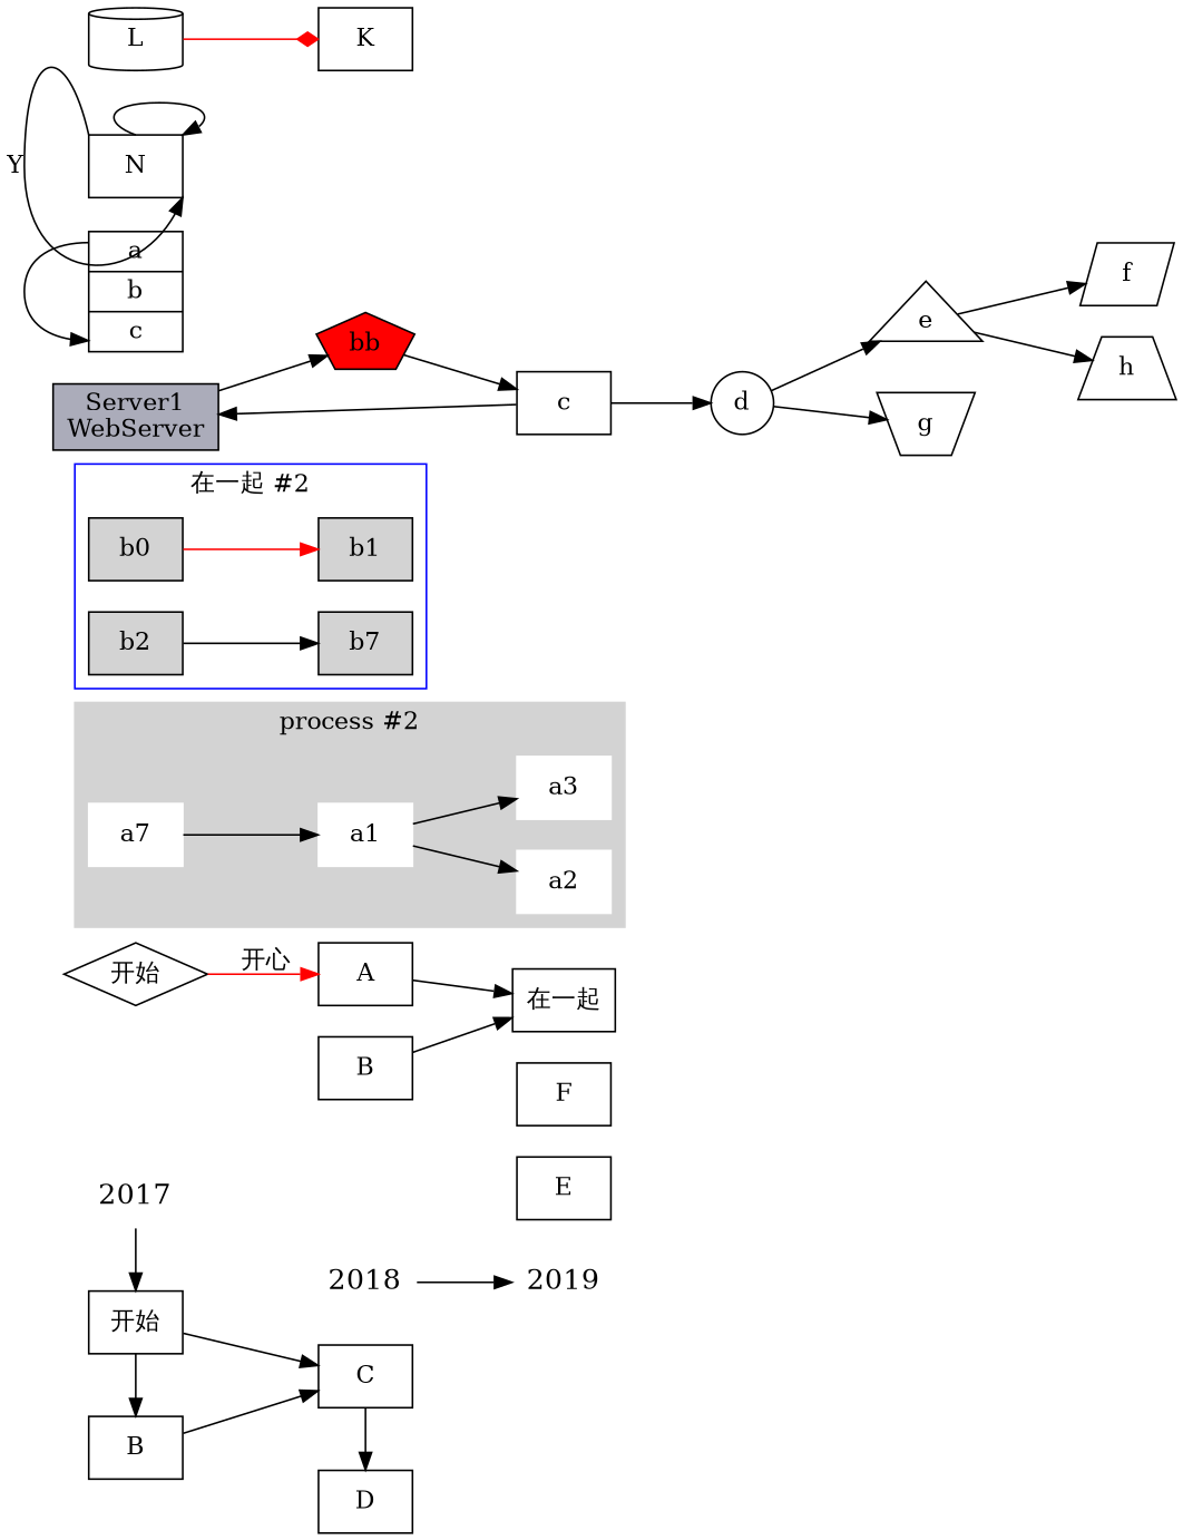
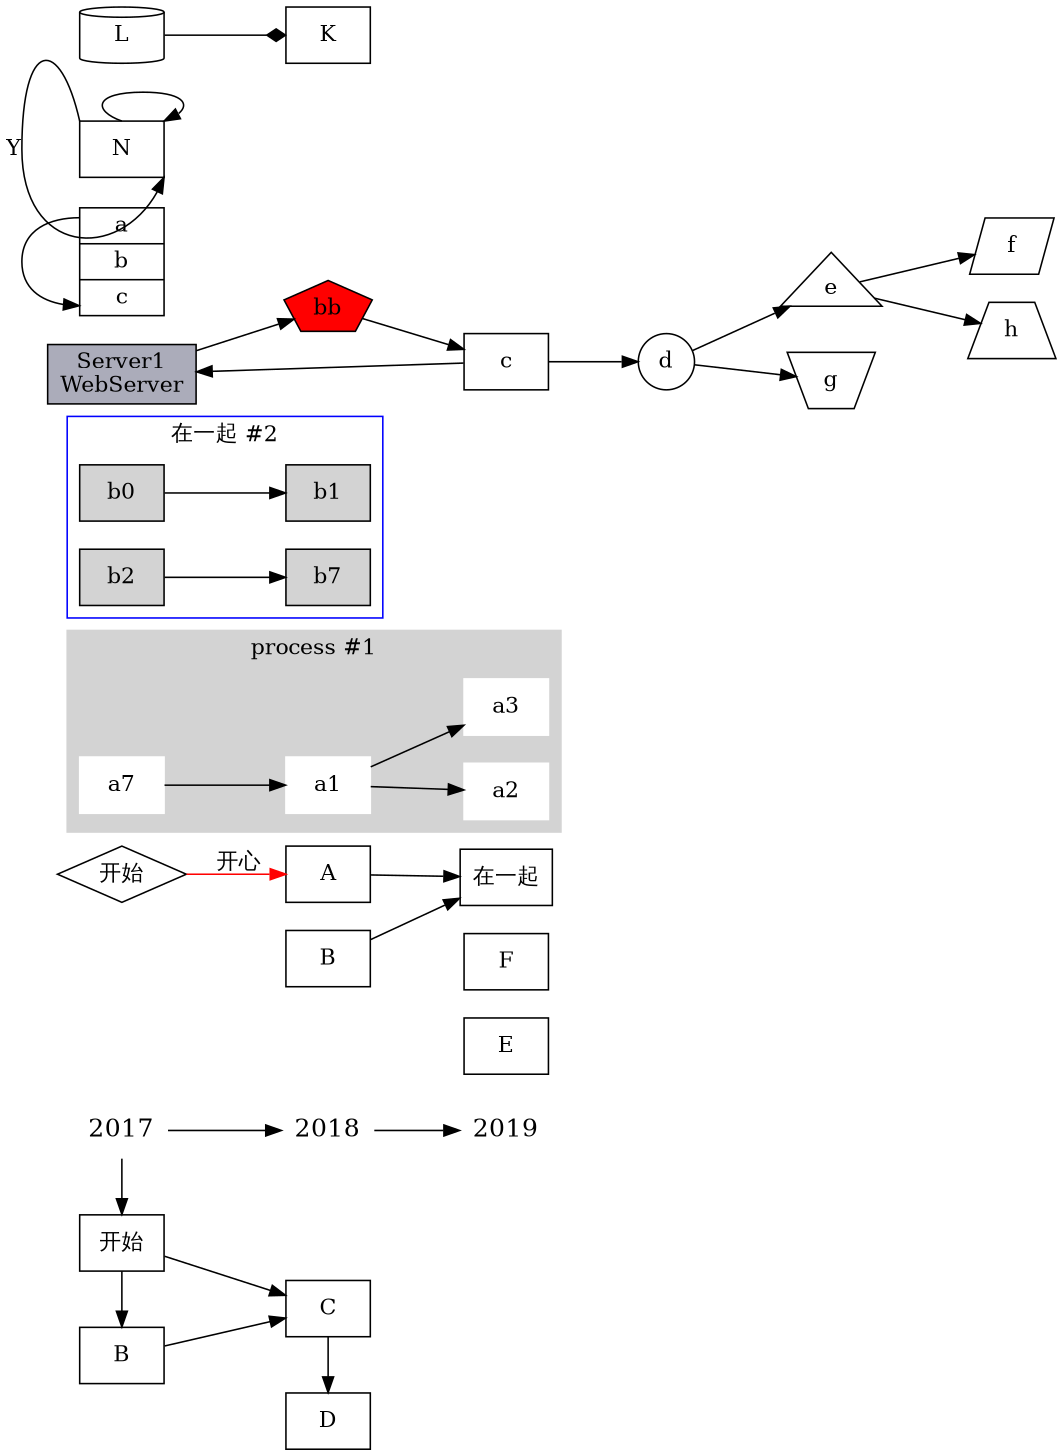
  digraph {
    rankdir=LR
    ranksep=.75
    node [shape=box]
    2017 [fontsize=16 shape=plaintext]
    2018 [fontsize=16 shape=plaintext]
    2019 [fontsize=16 shape=plaintext]
    n4 [label="开始"]
    B
    C
    D
    E
    F
    n10 [label="开始" shape=diamond]
    n11 [label=A]
    n12 [label="在一起"]
    n13 [label=B]
    n14 [color=white label=a7 style=filled]
    a1 [color=white style=filled]
    a2 [color=white style=filled]
    a3 [color=white style=filled]
    b0 [style=filled]
    b1 [style=filled]
    b2 [style=filled]
    n21 [label=b7 style=filled]
    n22 [fillcolor="#ABACBA" label="Server1\nWebServer" style=filled]
    n23 [fillcolor=red label=bb shape=polygon sides=5 style=filled]
    c [shape=record]
    d [shape=circle]
    e [shape=triangle]
    g [distortion=0.5 shape=polygon]
    f [shape=polygon sides=4 skew=0.5]
    h [distortion=-.5 shape=polygon]
    n30 [label="<a>a|b|<c>c" shape=record]
    N [shape=record]
    L [shape=cylinder]
    K [shape=record]
    subgraph sub_1 {
      2017
      2018
      2019
    }
    subgraph sub_2 {
      rank=same
      2017
      n4
      B
    }
    subgraph sub_3 {
      rank=same
      2018
      C
      D
    }
    subgraph sub_4 {
      rank=same
      2019
      E
      F
    }
    subgraph sub_5 {
      n10
      n11
      n12
      n13
    }
    subgraph cluster_6 {
      color=lightgrey
-     label="process #2"
+     label="process #1"
      style=filled
      n14
      a1
      a2
      a3
    }
    subgraph cluster_7 {
      color=blue
      label="在一起 #2"
      b0
      b1
      b2
      n21
    }
    subgraph sub_8 {
      n22
      n23
      c
      d
      e
      g
      f
      h
    }
+   2017 -> 2018
    2017 -> n4
    2018 -> 2019
    n4 -> B
    n4 -> C
    B -> C
    C -> D
    n10 -> n11 [color=red label="开心" labelfloat=true]
    n11 -> n12
    n13 -> n12
    n14 -> a1
    a1 -> a2
    a1 -> a3
-   b0 -> b1 [color=red]
+   b0 -> b1
    b2 -> n21
    n22 -> n23
    n23 -> c
    c -> n22
    c -> d
    d -> e
    d -> g
    e -> f
    e -> h
    n30 -> n30 [headport=c tailport=a]
    N -> N [headport=ne tailport=n]
    N -> N [headport=se label=Y tailport=nw]
-   L -> K [arrowhead=diamond color=red]
+   L -> K [arrowhead=diamond color=black]
  }
